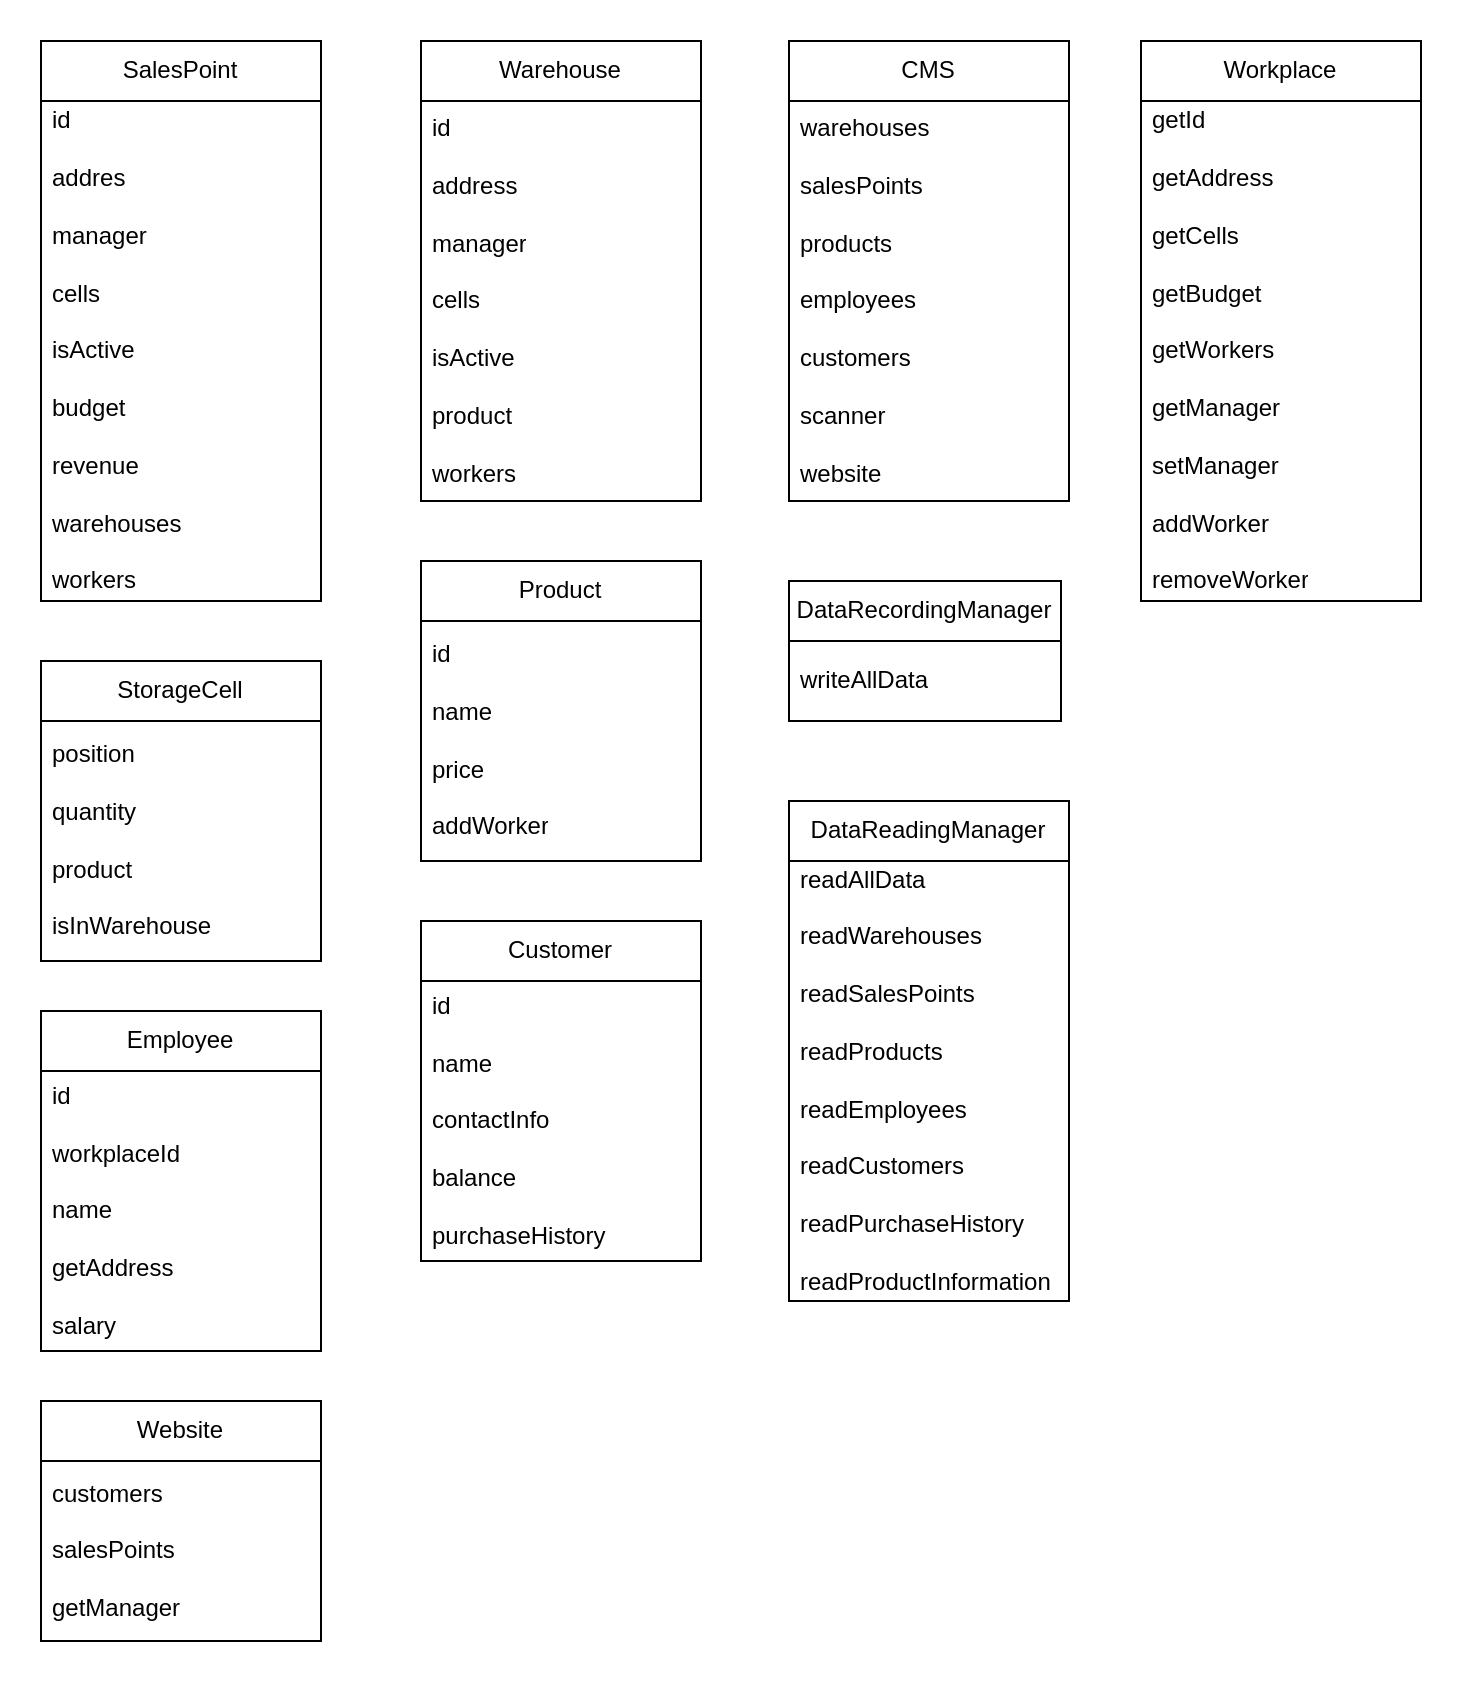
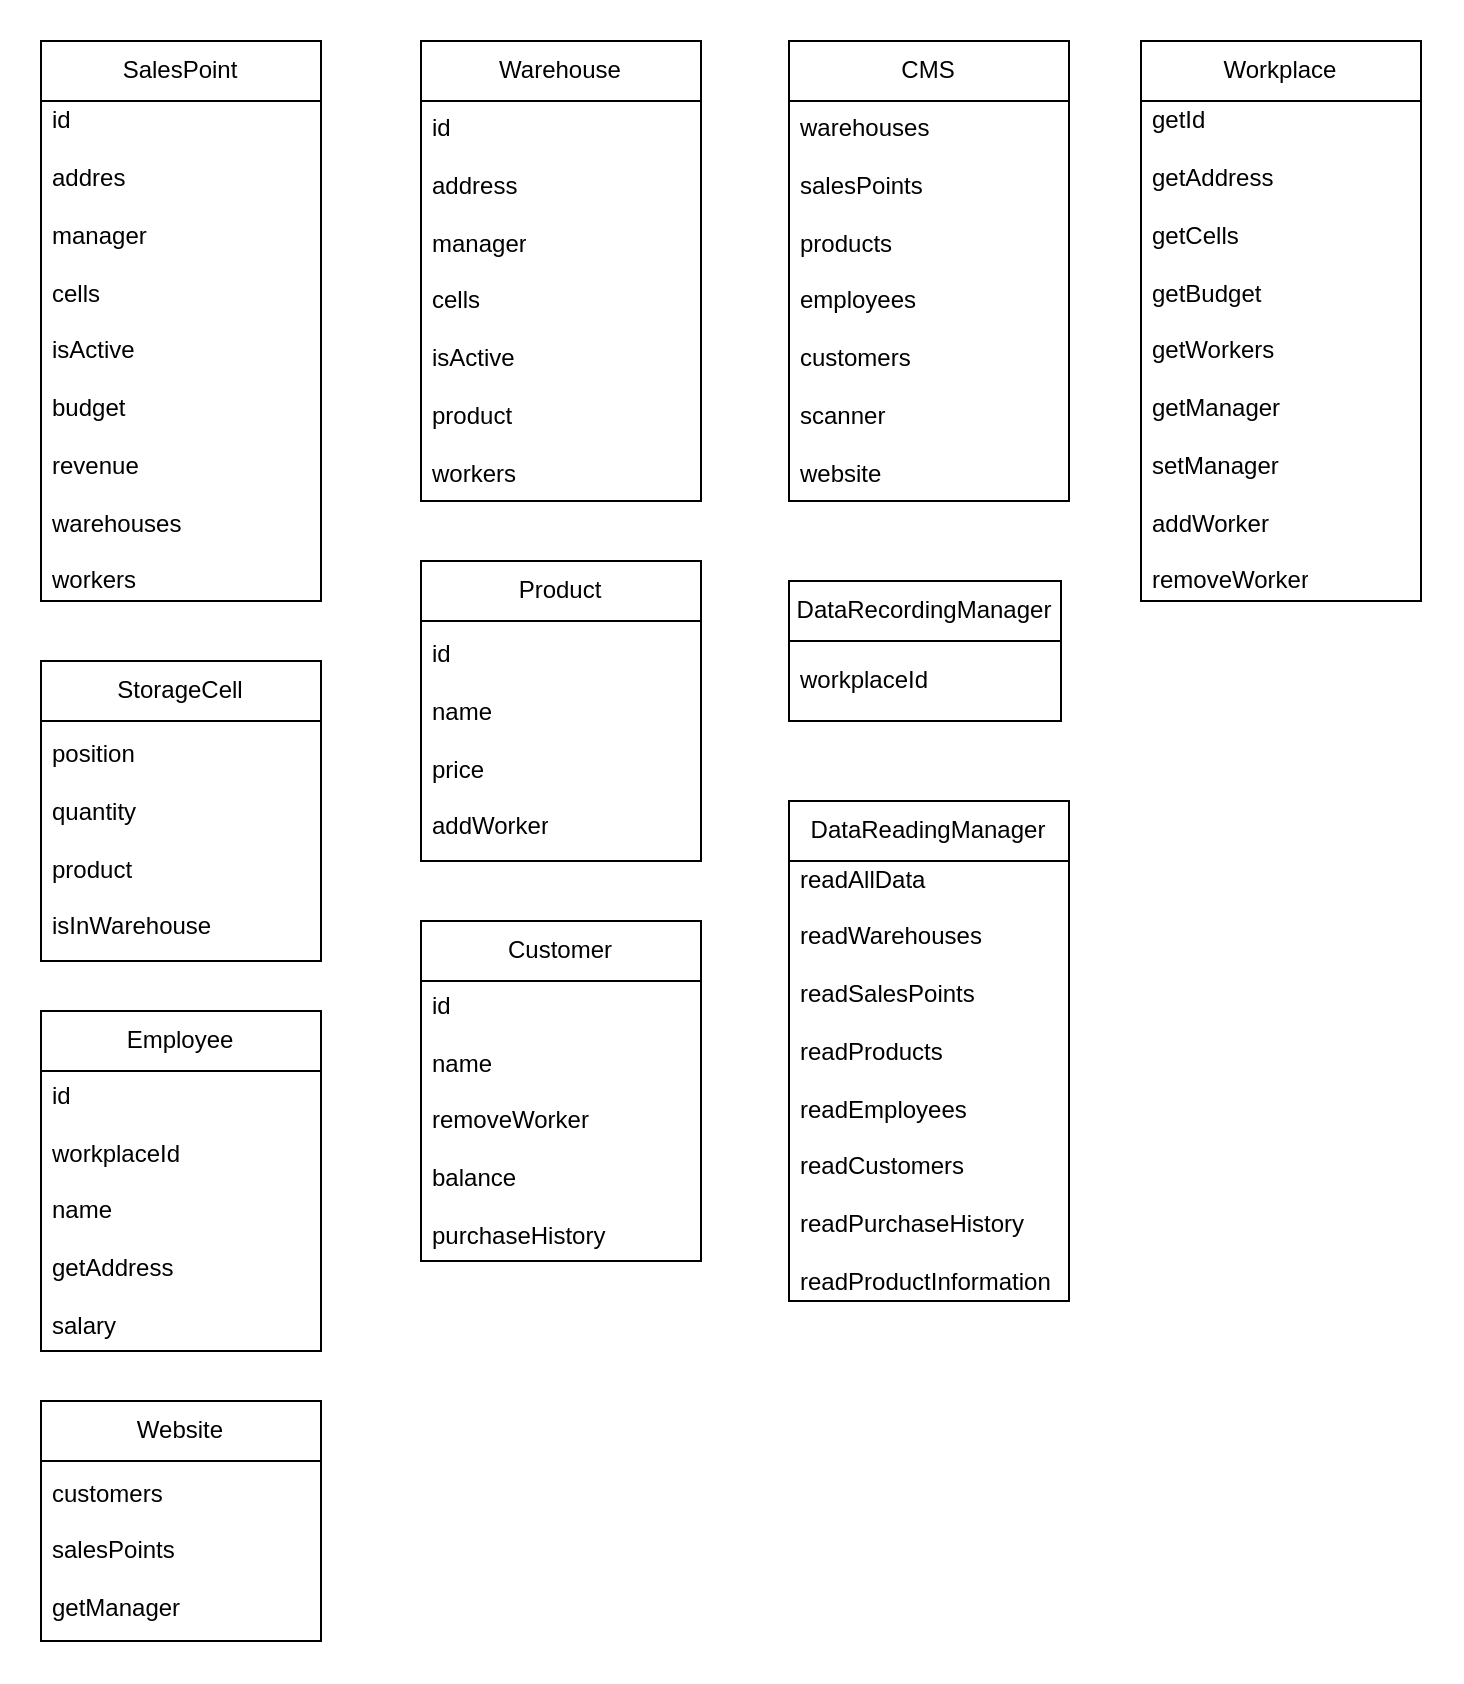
  <mxCell id="0" />
  <mxCell id="1" parent="0" />
  <mxCell id="2" value="SalesPoint" style="swimlane;fontStyle=0;childLayout=stackLayout;horizontal=1;startSize=30;horizontalStack=0;resizeParent=1;resizeParentMax=0;resizeLast=0;collapsible=1;marginBottom=0;whiteSpace=wrap;html=1;" parent="1" vertex="1"><mxGeometry x="20" y="20" width="140" height="280" as="geometry" /></mxCell>
  <mxCell id="3" value="id&lt;div&gt;&lt;br&gt;&lt;/div&gt;&lt;div&gt;addres&lt;br&gt;&lt;br&gt;manager&lt;br&gt;&lt;br&gt;cells&lt;br&gt;&lt;br&gt;isActive&lt;br&gt;&lt;br&gt;budget&lt;br&gt;&lt;br&gt;revenue&lt;br&gt;&lt;br&gt;warehouses&lt;br&gt;&lt;br&gt;workers&lt;/div&gt;" style="text;strokeColor=none;fillColor=none;align=left;verticalAlign=middle;spacingLeft=4;spacingRight=4;overflow=hidden;points=[[0,0.5],[1,0.5]];portConstraint=eastwest;rotatable=0;whiteSpace=wrap;html=1;" parent="2" vertex="1"><mxGeometry y="30" width="140" height="250" as="geometry" /></mxCell>
  <mxCell id="4" value="Warehouse" style="swimlane;fontStyle=0;childLayout=stackLayout;horizontal=1;startSize=30;horizontalStack=0;resizeParent=1;resizeParentMax=0;resizeLast=0;collapsible=1;marginBottom=0;whiteSpace=wrap;html=1;" parent="1" vertex="1"><mxGeometry x="210" y="20" width="140" height="230" as="geometry" /></mxCell>
  <mxCell id="5" value="id&lt;div&gt;&lt;br&gt;&lt;/div&gt;&lt;div&gt;address&lt;br&gt;&lt;br&gt;manager&lt;br&gt;&lt;br&gt;cells&lt;br&gt;&lt;br&gt;isActive&lt;br&gt;&lt;br&gt;product&lt;br&gt;&lt;br&gt;workers&lt;/div&gt;" style="text;strokeColor=none;fillColor=none;align=left;verticalAlign=middle;spacingLeft=4;spacingRight=4;overflow=hidden;points=[[0,0.5],[1,0.5]];portConstraint=eastwest;rotatable=0;whiteSpace=wrap;html=1;" parent="4" vertex="1"><mxGeometry y="30" width="140" height="200" as="geometry" /></mxCell>
  <mxCell id="6" value="StorageCell" style="swimlane;fontStyle=0;childLayout=stackLayout;horizontal=1;startSize=30;horizontalStack=0;resizeParent=1;resizeParentMax=0;resizeLast=0;collapsible=1;marginBottom=0;whiteSpace=wrap;html=1;" parent="1" vertex="1"><mxGeometry x="20" y="330" width="140" height="150" as="geometry" /></mxCell>
  <mxCell id="7" value="position&lt;br&gt;&lt;br&gt;quantity&lt;br&gt;&lt;br&gt;product&lt;br&gt;&lt;br&gt;isInWarehouse" style="text;strokeColor=none;fillColor=none;align=left;verticalAlign=middle;spacingLeft=4;spacingRight=4;overflow=hidden;points=[[0,0.5],[1,0.5]];portConstraint=eastwest;rotatable=0;whiteSpace=wrap;html=1;" parent="6" vertex="1"><mxGeometry y="30" width="140" height="120" as="geometry" /></mxCell>
  <mxCell id="8" value="Product" style="swimlane;fontStyle=0;childLayout=stackLayout;horizontal=1;startSize=30;horizontalStack=0;resizeParent=1;resizeParentMax=0;resizeLast=0;collapsible=1;marginBottom=0;whiteSpace=wrap;html=1;" parent="1" vertex="1"><mxGeometry x="210" y="280" width="140" height="150" as="geometry" /></mxCell>
  <mxCell id="9" value="id&lt;br&gt;&lt;br&gt;name&lt;br&gt;&lt;br&gt;price&lt;br&gt;&lt;br&gt;addWorker" style="text;strokeColor=none;fillColor=none;align=left;verticalAlign=middle;spacingLeft=4;spacingRight=4;overflow=hidden;points=[[0,0.5],[1,0.5]];portConstraint=eastwest;rotatable=0;whiteSpace=wrap;html=1;" parent="8" vertex="1"><mxGeometry y="30" width="140" height="120" as="geometry" /></mxCell>
  <mxCell id="10" value="Employee" style="swimlane;fontStyle=0;childLayout=stackLayout;horizontal=1;startSize=30;horizontalStack=0;resizeParent=1;resizeParentMax=0;resizeLast=0;collapsible=1;marginBottom=0;whiteSpace=wrap;html=1;" parent="1" vertex="1"><mxGeometry x="20" y="505" width="140" height="170" as="geometry" /></mxCell>
  <mxCell id="11" value="id&lt;br&gt;&lt;br&gt;workplaceId&lt;br&gt;&lt;br&gt;name&lt;br&gt;&lt;br&gt;getAddress&lt;br&gt;&lt;br&gt;salary" style="text;strokeColor=none;fillColor=none;align=left;verticalAlign=middle;spacingLeft=4;spacingRight=4;overflow=hidden;points=[[0,0.5],[1,0.5]];portConstraint=eastwest;rotatable=0;whiteSpace=wrap;html=1;" parent="10" vertex="1"><mxGeometry y="30" width="140" height="140" as="geometry" /></mxCell>
  <mxCell id="12" value="Customer" style="swimlane;fontStyle=0;childLayout=stackLayout;horizontal=1;startSize=30;horizontalStack=0;resizeParent=1;resizeParentMax=0;resizeLast=0;collapsible=1;marginBottom=0;whiteSpace=wrap;html=1;" parent="1" vertex="1"><mxGeometry x="210" y="460" width="140" height="170" as="geometry" /></mxCell>
- <mxCell id="13" value="id&lt;br&gt;&lt;br&gt;name&lt;br&gt;&lt;br&gt;contactInfo&lt;br&gt;&lt;br&gt;balance&lt;br&gt;&lt;br&gt;purchaseHistory" style="text;strokeColor=none;fillColor=none;align=left;verticalAlign=middle;spacingLeft=4;spacingRight=4;overflow=hidden;points=[[0,0.5],[1,0.5]];portConstraint=eastwest;rotatable=0;whiteSpace=wrap;html=1;" parent="12" vertex="1"><mxGeometry y="30" width="140" height="140" as="geometry" /></mxCell>
+ <mxCell id="13" value="id&lt;br&gt;&lt;br&gt;name&lt;br&gt;&lt;br&gt;removeWorker&lt;br&gt;&lt;br&gt;balance&lt;br&gt;&lt;br&gt;purchaseHistory" style="text;strokeColor=none;fillColor=none;align=left;verticalAlign=middle;spacingLeft=4;spacingRight=4;overflow=hidden;points=[[0,0.5],[1,0.5]];portConstraint=eastwest;rotatable=0;whiteSpace=wrap;html=1;" parent="12" vertex="1"><mxGeometry y="30" width="140" height="140" as="geometry" /></mxCell>
  <mxCell id="14" value="Website" style="swimlane;fontStyle=0;childLayout=stackLayout;horizontal=1;startSize=30;horizontalStack=0;resizeParent=1;resizeParentMax=0;resizeLast=0;collapsible=1;marginBottom=0;whiteSpace=wrap;html=1;" parent="1" vertex="1"><mxGeometry x="20" y="700" width="140" height="120" as="geometry" /></mxCell>
  <mxCell id="15" value="customers&lt;br&gt;&lt;br&gt;salesPoints&lt;br&gt;&lt;br&gt;getManager" style="text;strokeColor=none;fillColor=none;align=left;verticalAlign=middle;spacingLeft=4;spacingRight=4;overflow=hidden;points=[[0,0.5],[1,0.5]];portConstraint=eastwest;rotatable=0;whiteSpace=wrap;html=1;" parent="14" vertex="1"><mxGeometry y="30" width="140" height="90" as="geometry" /></mxCell>
  <mxCell id="16" value="CMS" style="swimlane;fontStyle=0;childLayout=stackLayout;horizontal=1;startSize=30;horizontalStack=0;resizeParent=1;resizeParentMax=0;resizeLast=0;collapsible=1;marginBottom=0;whiteSpace=wrap;html=1;" parent="1" vertex="1"><mxGeometry x="394" y="20" width="140" height="230" as="geometry" /></mxCell>
  <mxCell id="17" value="warehouses&lt;br&gt;&lt;br&gt;salesPoints&lt;br&gt;&lt;br&gt;products&lt;br&gt;&lt;br&gt;employees&lt;br&gt;&lt;br&gt;customers&lt;br&gt;&lt;br&gt;scanner&lt;br&gt;&lt;br&gt;website" style="text;strokeColor=none;fillColor=none;align=left;verticalAlign=middle;spacingLeft=4;spacingRight=4;overflow=hidden;points=[[0,0.5],[1,0.5]];portConstraint=eastwest;rotatable=0;whiteSpace=wrap;html=1;" parent="16" vertex="1"><mxGeometry y="30" width="140" height="200" as="geometry" /></mxCell>
  <mxCell id="18" value="DataReadingManager" style="swimlane;fontStyle=0;childLayout=stackLayout;horizontal=1;startSize=30;horizontalStack=0;resizeParent=1;resizeParentMax=0;resizeLast=0;collapsible=1;marginBottom=0;whiteSpace=wrap;html=1;" parent="1" vertex="1"><mxGeometry x="394" y="400" width="140" height="250" as="geometry" /></mxCell>
  <mxCell id="19" value="readAllData&lt;br&gt;&lt;br&gt;readWarehouses&lt;br&gt;&lt;br&gt;readSalesPoints&lt;br&gt;&lt;br&gt;readProducts&lt;br&gt;&lt;br&gt;readEmployees&lt;br&gt;&lt;br&gt;readCustomers&lt;br&gt;&lt;br&gt;readPurchaseHistory&lt;br&gt;&lt;br&gt;readProductInformation" style="text;strokeColor=none;fillColor=none;align=left;verticalAlign=middle;spacingLeft=4;spacingRight=4;overflow=hidden;points=[[0,0.5],[1,0.5]];portConstraint=eastwest;rotatable=0;whiteSpace=wrap;html=1;" parent="18" vertex="1"><mxGeometry y="30" width="140" height="220" as="geometry" /></mxCell>
  <mxCell id="20" value="DataRecordingManager" style="swimlane;fontStyle=0;childLayout=stackLayout;horizontal=1;startSize=30;horizontalStack=0;resizeParent=1;resizeParentMax=0;resizeLast=0;collapsible=1;marginBottom=0;whiteSpace=wrap;html=1;" parent="1" vertex="1"><mxGeometry x="394" y="290" width="136" height="70" as="geometry" /></mxCell>
- <mxCell id="21" value="writeAllData" style="text;strokeColor=none;fillColor=none;align=left;verticalAlign=middle;spacingLeft=4;spacingRight=4;overflow=hidden;points=[[0,0.5],[1,0.5]];portConstraint=eastwest;rotatable=0;whiteSpace=wrap;html=1;" parent="20" vertex="1"><mxGeometry y="30" width="136" height="40" as="geometry" /></mxCell>
+ <mxCell id="21" value="workplaceId" style="text;strokeColor=none;fillColor=none;align=left;verticalAlign=middle;spacingLeft=4;spacingRight=4;overflow=hidden;points=[[0,0.5],[1,0.5]];portConstraint=eastwest;rotatable=0;whiteSpace=wrap;html=1;" parent="20" vertex="1"><mxGeometry y="30" width="136" height="40" as="geometry" /></mxCell>
  <mxCell id="22" value="Workplace" style="swimlane;fontStyle=0;childLayout=stackLayout;horizontal=1;startSize=30;horizontalStack=0;resizeParent=1;resizeParentMax=0;resizeLast=0;collapsible=1;marginBottom=0;whiteSpace=wrap;html=1;" vertex="1" parent="1"><mxGeometry x="570" y="20" width="140" height="280" as="geometry" /></mxCell>
  <mxCell id="23" value="getId&lt;br&gt;&lt;br&gt;getAddress&lt;br&gt;&lt;br&gt;getCells&lt;br&gt;&lt;br&gt;getBudget&lt;br&gt;&lt;br&gt;getWorkers&lt;br&gt;&lt;br&gt;getManager&lt;br&gt;&lt;br&gt;setManager&lt;br&gt;&lt;br&gt;addWorker&lt;br&gt;&lt;br&gt;removeWorker" style="text;strokeColor=none;fillColor=none;align=left;verticalAlign=middle;spacingLeft=4;spacingRight=4;overflow=hidden;points=[[0,0.5],[1,0.5]];portConstraint=eastwest;rotatable=0;whiteSpace=wrap;html=1;" vertex="1" parent="22"><mxGeometry y="30" width="140" height="250" as="geometry" /></mxCell>
